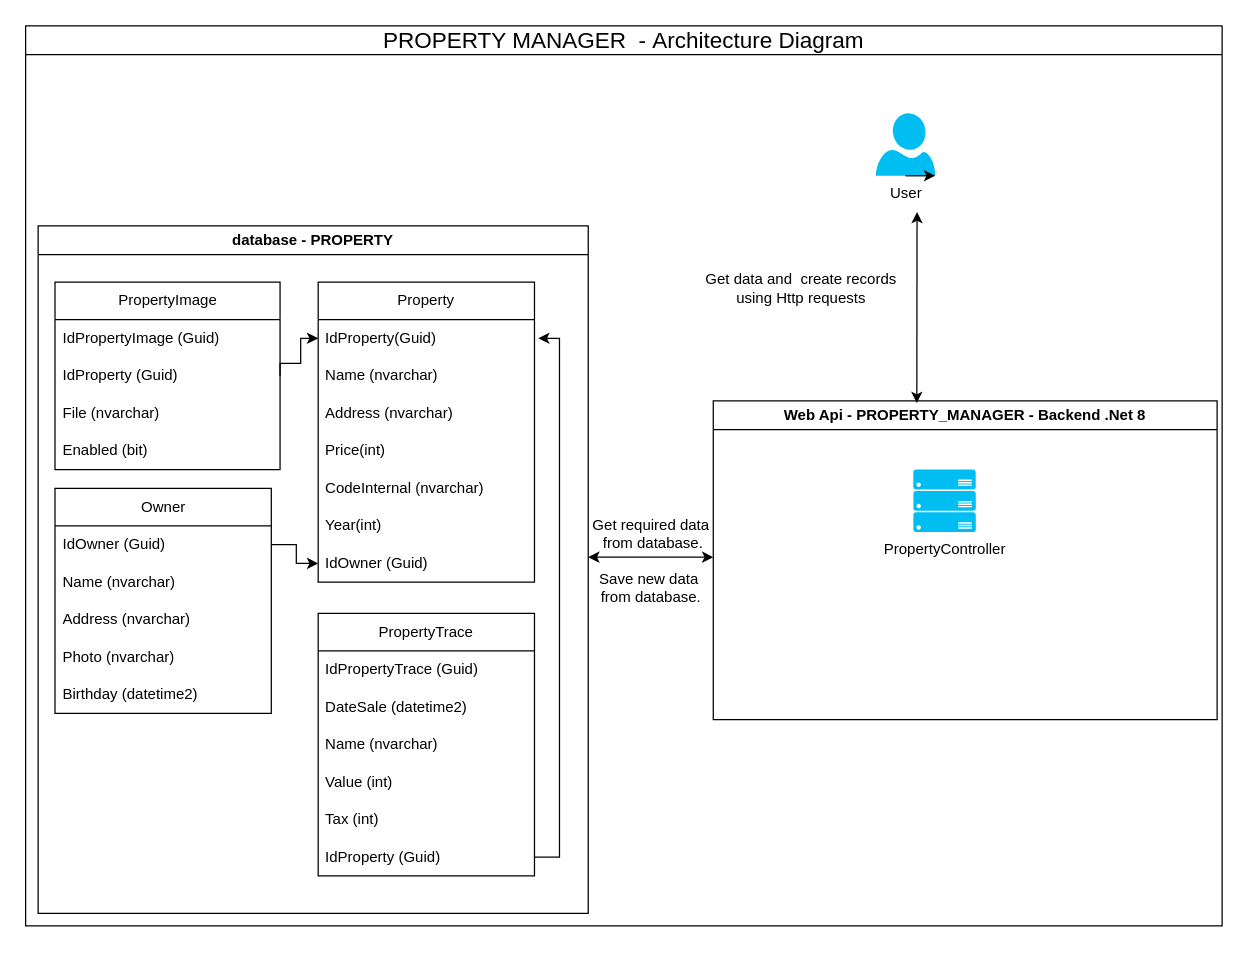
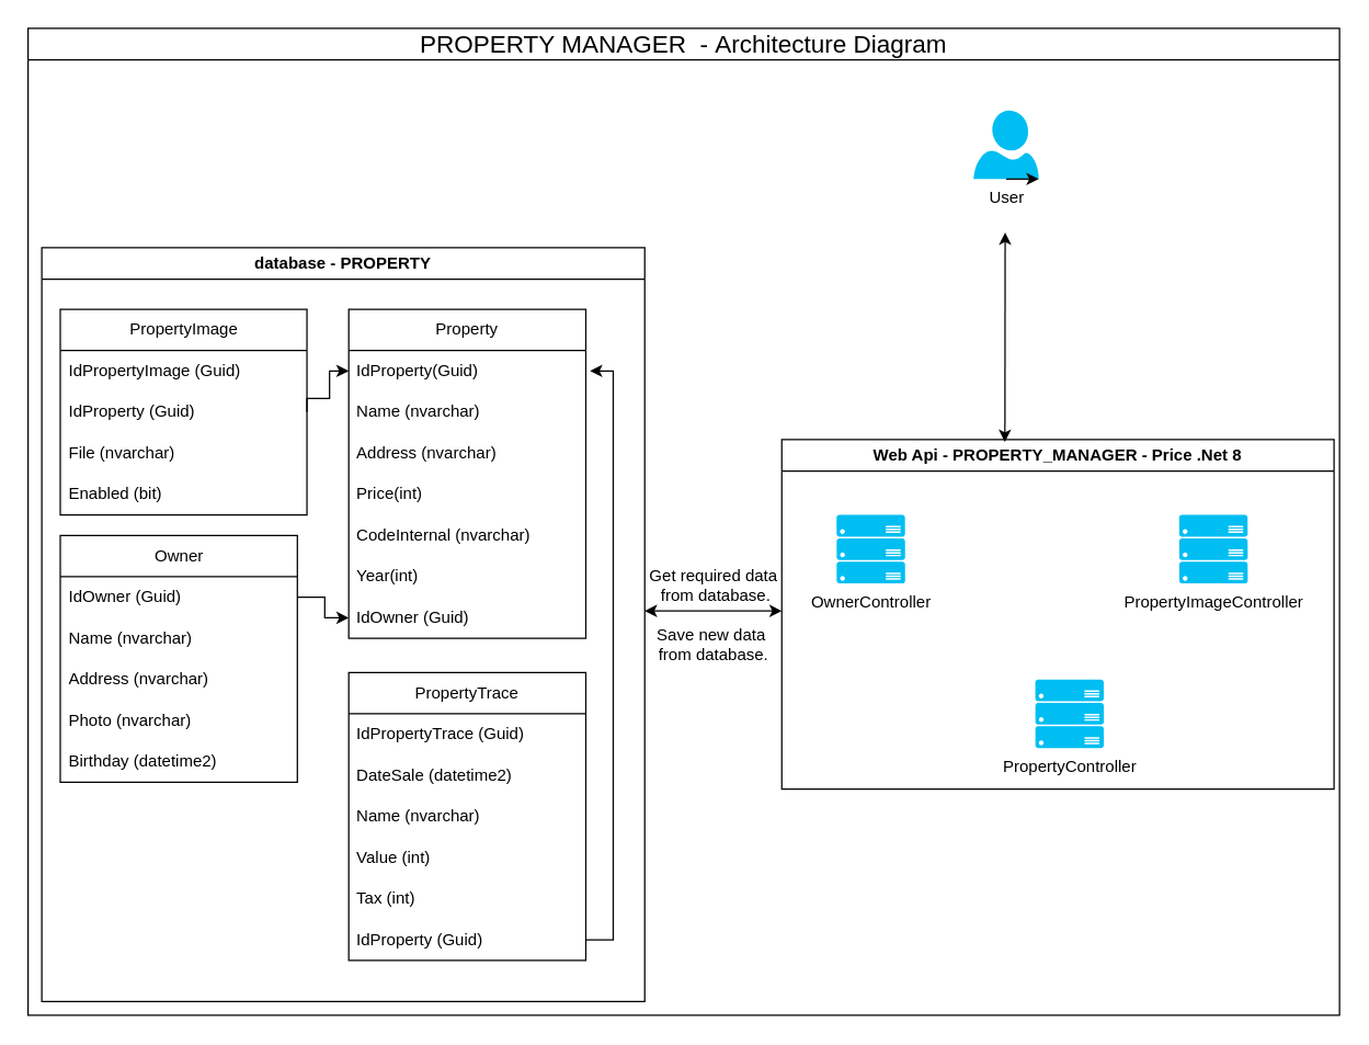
  <mxCell id="0" />
  <mxCell id="1" parent="0" />
  <mxCell id="2" value="&lt;span style=&quot;font-size: 18px; font-weight: 400; text-wrap: nowrap;&quot;&gt;PROPERTY MANAGER&amp;nbsp; -&amp;nbsp;Architecture Diagram&lt;/span&gt;" style="swimlane;whiteSpace=wrap;html=1;startSize=23;" parent="1" vertex="1"><mxGeometry x="20" y="20" width="957" height="720" as="geometry"><mxRectangle x="40" y="30" width="210" height="60" as="alternateBounds" /></mxGeometry></mxCell>
- <mxCell id="3" value="Web Api - PROPERTY_MANAGER - Backend .Net 8" style="swimlane;whiteSpace=wrap;html=1;" parent="2" vertex="1"><mxGeometry x="550" y="300" width="403" height="255" as="geometry" /></mxCell>
- <mxCell id="5" value="PropertyController" style="verticalLabelPosition=bottom;html=1;verticalAlign=top;align=center;strokeColor=none;fillColor=#00BEF2;shape=mxgraph.azure.server_rack;" parent="3" vertex="1"><mxGeometry x="160" y="55" width="50" height="50" as="geometry" /></mxCell>
+ <mxCell id="3" value="Web Api - PROPERTY_MANAGER - Price .Net 8" style="swimlane;whiteSpace=wrap;html=1;" parent="2" vertex="1"><mxGeometry x="550" y="300" width="403" height="255" as="geometry" /></mxCell>
+ <mxCell id="4" value="OwnerController" style="verticalLabelPosition=bottom;html=1;verticalAlign=top;align=center;strokeColor=none;fillColor=#00BEF2;shape=mxgraph.azure.server_rack;" parent="3" vertex="1"><mxGeometry x="40" y="55" width="50" height="50" as="geometry" /></mxCell>
+ <mxCell id="5" value="PropertyController" style="verticalLabelPosition=bottom;html=1;verticalAlign=top;align=center;strokeColor=none;fillColor=#00BEF2;shape=mxgraph.azure.server_rack;" parent="3" vertex="1"><mxGeometry x="185" y="175" width="50" height="50" as="geometry" /></mxCell>
+ <mxCell id="6" value="PropertyImageController" style="verticalLabelPosition=bottom;html=1;verticalAlign=top;align=center;strokeColor=none;fillColor=#00BEF2;shape=mxgraph.azure.server_rack;" parent="3" vertex="1"><mxGeometry x="290" y="55" width="50" height="50" as="geometry" /></mxCell>
  <mxCell id="7" value="" style="endArrow=classic;startArrow=classic;html=1;rounded=0;exitX=0.404;exitY=0.007;exitDx=0;exitDy=0;exitPerimeter=0;" parent="2" source="3" edge="1"><mxGeometry width="50" height="50" relative="1" as="geometry"><mxPoint x="740.066" y="300" as="sourcePoint" /><mxPoint x="713" y="149" as="targetPoint" /></mxGeometry></mxCell>
- <mxCell id="8" value="Get data and&amp;nbsp; create records&lt;div&gt;using Http requests&lt;/div&gt;" style="text;html=1;align=center;verticalAlign=middle;resizable=0;points=[];autosize=1;strokeColor=none;fillColor=none;" parent="2" vertex="1"><mxGeometry x="530" y="190" width="180" height="40" as="geometry" /></mxCell>
- <mxCell id="9" value="User" style="verticalLabelPosition=bottom;html=1;verticalAlign=top;align=center;strokeColor=none;fillColor=#00BEF2;shape=mxgraph.azure.user;" parent="2" vertex="1"><mxGeometry x="680" y="70" width="47.5" height="50" as="geometry" /></mxCell>
+ <mxCell id="9" value="User" style="verticalLabelPosition=bottom;html=1;verticalAlign=top;align=center;strokeColor=none;fillColor=#00BEF2;shape=mxgraph.azure.user;" parent="2" vertex="1"><mxGeometry x="690" y="60" width="47.5" height="50" as="geometry" /></mxCell>
  <mxCell id="10" value="database -&amp;nbsp;PROPERTY" style="swimlane;whiteSpace=wrap;html=1;" parent="2" vertex="1"><mxGeometry x="10" y="160" width="440" height="550" as="geometry" /></mxCell>
  <mxCell id="11" value="Owner" style="swimlane;fontStyle=0;childLayout=stackLayout;horizontal=1;startSize=30;horizontalStack=0;resizeParent=1;resizeParentMax=0;resizeLast=0;collapsible=1;marginBottom=0;whiteSpace=wrap;html=1;" parent="10" vertex="1"><mxGeometry x="13.5" y="210" width="173" height="180" as="geometry" /></mxCell>
  <mxCell id="12" value="IdOwner (Guid)" style="text;strokeColor=none;fillColor=none;align=left;verticalAlign=middle;spacingLeft=4;spacingRight=4;overflow=hidden;points=[[0,0.5],[1,0.5]];portConstraint=eastwest;rotatable=0;whiteSpace=wrap;html=1;" parent="11" vertex="1"><mxGeometry y="30" width="173" height="30" as="geometry" /></mxCell>
  <mxCell id="13" value="Name (nvarchar)" style="text;strokeColor=none;fillColor=none;align=left;verticalAlign=middle;spacingLeft=4;spacingRight=4;overflow=hidden;points=[[0,0.5],[1,0.5]];portConstraint=eastwest;rotatable=0;whiteSpace=wrap;html=1;" parent="11" vertex="1"><mxGeometry y="60" width="173" height="30" as="geometry" /></mxCell>
  <mxCell id="14" value="Address (nvarchar)" style="text;strokeColor=none;fillColor=none;align=left;verticalAlign=middle;spacingLeft=4;spacingRight=4;overflow=hidden;points=[[0,0.5],[1,0.5]];portConstraint=eastwest;rotatable=0;whiteSpace=wrap;html=1;" parent="11" vertex="1"><mxGeometry y="90" width="173" height="30" as="geometry" /></mxCell>
  <mxCell id="15" value="Photo (nvarchar)" style="text;strokeColor=none;fillColor=none;align=left;verticalAlign=middle;spacingLeft=4;spacingRight=4;overflow=hidden;points=[[0,0.5],[1,0.5]];portConstraint=eastwest;rotatable=0;whiteSpace=wrap;html=1;" parent="11" vertex="1"><mxGeometry y="120" width="173" height="30" as="geometry" /></mxCell>
  <mxCell id="16" value="Birthday (datetime2)" style="text;strokeColor=none;fillColor=none;align=left;verticalAlign=middle;spacingLeft=4;spacingRight=4;overflow=hidden;points=[[0,0.5],[1,0.5]];portConstraint=eastwest;rotatable=0;whiteSpace=wrap;html=1;" parent="11" vertex="1"><mxGeometry y="150" width="173" height="30" as="geometry" /></mxCell>
  <mxCell id="17" value="PropertyImage" style="swimlane;fontStyle=0;childLayout=stackLayout;horizontal=1;startSize=30;horizontalStack=0;resizeParent=1;resizeParentMax=0;resizeLast=0;collapsible=1;marginBottom=0;whiteSpace=wrap;html=1;" parent="10" vertex="1"><mxGeometry x="13.5" y="45" width="180" height="150" as="geometry" /></mxCell>
  <mxCell id="18" value="IdPropertyImage&amp;nbsp;(Guid)" style="text;strokeColor=none;fillColor=none;align=left;verticalAlign=middle;spacingLeft=4;spacingRight=4;overflow=hidden;points=[[0,0.5],[1,0.5]];portConstraint=eastwest;rotatable=0;whiteSpace=wrap;html=1;" parent="17" vertex="1"><mxGeometry y="30" width="180" height="30" as="geometry" /></mxCell>
  <mxCell id="19" value="IdProperty (Guid)" style="text;strokeColor=none;fillColor=none;align=left;verticalAlign=middle;spacingLeft=4;spacingRight=4;overflow=hidden;points=[[0,0.5],[1,0.5]];portConstraint=eastwest;rotatable=0;whiteSpace=wrap;html=1;" vertex="1" parent="17"><mxGeometry y="60" width="180" height="30" as="geometry" /></mxCell>
  <mxCell id="20" value="&lt;div&gt;&lt;span style=&quot;background-color: initial;&quot;&gt;File (nvarchar)&lt;/span&gt;&lt;br&gt;&lt;/div&gt;" style="text;strokeColor=none;fillColor=none;align=left;verticalAlign=middle;spacingLeft=4;spacingRight=4;overflow=hidden;points=[[0,0.5],[1,0.5]];portConstraint=eastwest;rotatable=0;whiteSpace=wrap;html=1;" parent="17" vertex="1"><mxGeometry y="90" width="180" height="30" as="geometry" /></mxCell>
  <mxCell id="21" value="&lt;div&gt;&lt;span style=&quot;background-color: initial;&quot;&gt;Enabled (&lt;/span&gt;&lt;span style=&quot;background-color: initial;&quot;&gt;bit)&lt;/span&gt;&lt;br&gt;&lt;/div&gt;" style="text;strokeColor=none;fillColor=none;align=left;verticalAlign=middle;spacingLeft=4;spacingRight=4;overflow=hidden;points=[[0,0.5],[1,0.5]];portConstraint=eastwest;rotatable=0;whiteSpace=wrap;html=1;" parent="17" vertex="1"><mxGeometry y="120" width="180" height="30" as="geometry" /></mxCell>
  <mxCell id="22" value="Property" style="swimlane;fontStyle=0;childLayout=stackLayout;horizontal=1;startSize=30;horizontalStack=0;resizeParent=1;resizeParentMax=0;resizeLast=0;collapsible=1;marginBottom=0;whiteSpace=wrap;html=1;" parent="10" vertex="1"><mxGeometry x="224" y="45" width="173" height="240" as="geometry"><mxRectangle x="-390" y="430" width="60" height="30" as="alternateBounds" /></mxGeometry></mxCell>
  <mxCell id="23" value="IdProperty(Guid)" style="text;strokeColor=none;fillColor=none;align=left;verticalAlign=middle;spacingLeft=4;spacingRight=4;overflow=hidden;points=[[0,0.5],[1,0.5]];portConstraint=eastwest;rotatable=0;whiteSpace=wrap;html=1;" parent="22" vertex="1"><mxGeometry y="30" width="173" height="30" as="geometry" /></mxCell>
  <mxCell id="24" value="Name (nvarchar)" style="text;strokeColor=none;fillColor=none;align=left;verticalAlign=middle;spacingLeft=4;spacingRight=4;overflow=hidden;points=[[0,0.5],[1,0.5]];portConstraint=eastwest;rotatable=0;whiteSpace=wrap;html=1;" parent="22" vertex="1"><mxGeometry y="60" width="173" height="30" as="geometry" /></mxCell>
  <mxCell id="25" value="Address (nvarchar)" style="text;strokeColor=none;fillColor=none;align=left;verticalAlign=middle;spacingLeft=4;spacingRight=4;overflow=hidden;points=[[0,0.5],[1,0.5]];portConstraint=eastwest;rotatable=0;whiteSpace=wrap;html=1;" parent="22" vertex="1"><mxGeometry y="90" width="173" height="30" as="geometry" /></mxCell>
  <mxCell id="26" value="Price(int)" style="text;strokeColor=none;fillColor=none;align=left;verticalAlign=middle;spacingLeft=4;spacingRight=4;overflow=hidden;points=[[0,0.5],[1,0.5]];portConstraint=eastwest;rotatable=0;whiteSpace=wrap;html=1;" parent="22" vertex="1"><mxGeometry y="120" width="173" height="30" as="geometry" /></mxCell>
  <mxCell id="27" value="CodeInternal (nvarchar)" style="text;strokeColor=none;fillColor=none;align=left;verticalAlign=middle;spacingLeft=4;spacingRight=4;overflow=hidden;points=[[0,0.5],[1,0.5]];portConstraint=eastwest;rotatable=0;whiteSpace=wrap;html=1;" parent="22" vertex="1"><mxGeometry y="150" width="173" height="30" as="geometry" /></mxCell>
  <mxCell id="28" value="Year(int)" style="text;strokeColor=none;fillColor=none;align=left;verticalAlign=middle;spacingLeft=4;spacingRight=4;overflow=hidden;points=[[0,0.5],[1,0.5]];portConstraint=eastwest;rotatable=0;whiteSpace=wrap;html=1;" parent="22" vertex="1"><mxGeometry y="180" width="173" height="30" as="geometry" /></mxCell>
  <mxCell id="29" value="IdOwner (Guid)" style="text;strokeColor=none;fillColor=none;align=left;verticalAlign=middle;spacingLeft=4;spacingRight=4;overflow=hidden;points=[[0,0.5],[1,0.5]];portConstraint=eastwest;rotatable=0;whiteSpace=wrap;html=1;" parent="22" vertex="1"><mxGeometry y="210" width="173" height="30" as="geometry" /></mxCell>
  <mxCell id="30" value="PropertyTrace" style="swimlane;fontStyle=0;childLayout=stackLayout;horizontal=1;startSize=30;horizontalStack=0;resizeParent=1;resizeParentMax=0;resizeLast=0;collapsible=1;marginBottom=0;whiteSpace=wrap;html=1;" parent="10" vertex="1"><mxGeometry x="224" y="310" width="173" height="210" as="geometry" /></mxCell>
  <mxCell id="31" value="IdPropertyTrace (Guid)" style="text;strokeColor=none;fillColor=none;align=left;verticalAlign=middle;spacingLeft=4;spacingRight=4;overflow=hidden;points=[[0,0.5],[1,0.5]];portConstraint=eastwest;rotatable=0;whiteSpace=wrap;html=1;" parent="30" vertex="1"><mxGeometry y="30" width="173" height="30" as="geometry" /></mxCell>
  <mxCell id="32" value="DateSale (datetime2)" style="text;strokeColor=none;fillColor=none;align=left;verticalAlign=middle;spacingLeft=4;spacingRight=4;overflow=hidden;points=[[0,0.5],[1,0.5]];portConstraint=eastwest;rotatable=0;whiteSpace=wrap;html=1;" parent="30" vertex="1"><mxGeometry y="60" width="173" height="30" as="geometry" /></mxCell>
  <mxCell id="33" value="Name (nvarchar)" style="text;strokeColor=none;fillColor=none;align=left;verticalAlign=middle;spacingLeft=4;spacingRight=4;overflow=hidden;points=[[0,0.5],[1,0.5]];portConstraint=eastwest;rotatable=0;whiteSpace=wrap;html=1;" parent="30" vertex="1"><mxGeometry y="90" width="173" height="30" as="geometry" /></mxCell>
  <mxCell id="34" value="Value (int)" style="text;strokeColor=none;fillColor=none;align=left;verticalAlign=middle;spacingLeft=4;spacingRight=4;overflow=hidden;points=[[0,0.5],[1,0.5]];portConstraint=eastwest;rotatable=0;whiteSpace=wrap;html=1;" parent="30" vertex="1"><mxGeometry y="120" width="173" height="30" as="geometry" /></mxCell>
  <mxCell id="35" value="Tax (int)" style="text;strokeColor=none;fillColor=none;align=left;verticalAlign=middle;spacingLeft=4;spacingRight=4;overflow=hidden;points=[[0,0.5],[1,0.5]];portConstraint=eastwest;rotatable=0;whiteSpace=wrap;html=1;" vertex="1" parent="30"><mxGeometry y="150" width="173" height="30" as="geometry" /></mxCell>
  <mxCell id="36" style="edgeStyle=orthogonalEdgeStyle;rounded=0;orthogonalLoop=1;jettySize=auto;html=1;" edge="1" parent="30" source="37"><mxGeometry relative="1" as="geometry"><mxPoint x="176" y="-220" as="targetPoint" /><Array as="points"><mxPoint x="193" y="195" /><mxPoint x="193" y="-220" /></Array></mxGeometry></mxCell>
  <mxCell id="37" value="IdProperty (Guid)" style="text;strokeColor=none;fillColor=none;align=left;verticalAlign=middle;spacingLeft=4;spacingRight=4;overflow=hidden;points=[[0,0.5],[1,0.5]];portConstraint=eastwest;rotatable=0;whiteSpace=wrap;html=1;" vertex="1" parent="30"><mxGeometry y="180" width="173" height="30" as="geometry" /></mxCell>
  <mxCell id="38" style="edgeStyle=orthogonalEdgeStyle;rounded=0;orthogonalLoop=1;jettySize=auto;html=1;exitX=1;exitY=0.5;exitDx=0;exitDy=0;entryX=0;entryY=0.5;entryDx=0;entryDy=0;" edge="1" parent="10" source="19" target="23"><mxGeometry relative="1" as="geometry"><Array as="points"><mxPoint x="194" y="110" /><mxPoint x="210" y="110" /><mxPoint x="210" y="90" /></Array></mxGeometry></mxCell>
  <mxCell id="39" style="edgeStyle=orthogonalEdgeStyle;rounded=0;orthogonalLoop=1;jettySize=auto;html=1;exitX=1;exitY=0.5;exitDx=0;exitDy=0;entryX=0;entryY=0.5;entryDx=0;entryDy=0;" edge="1" parent="10" source="12" target="29"><mxGeometry relative="1" as="geometry" /></mxCell>
  <mxCell id="40" value="Get required data&lt;div&gt;&amp;nbsp;from database.&lt;br&gt;&lt;br&gt;Save new data&amp;nbsp;&lt;/div&gt;&lt;div&gt;from database.&lt;/div&gt;" style="text;html=1;align=center;verticalAlign=middle;resizable=0;points=[];autosize=1;strokeColor=none;fillColor=none;" parent="2" vertex="1"><mxGeometry x="440" y="382.5" width="120" height="90" as="geometry" /></mxCell>
  <mxCell id="41" value="" style="endArrow=classic;startArrow=classic;html=1;rounded=0;" parent="2" edge="1"><mxGeometry width="50" height="50" relative="1" as="geometry"><mxPoint x="450" y="425" as="sourcePoint" /><mxPoint x="550" y="425" as="targetPoint" /><Array as="points"><mxPoint x="500" y="425" /></Array></mxGeometry></mxCell>
  <mxCell id="42" style="edgeStyle=orthogonalEdgeStyle;rounded=0;orthogonalLoop=1;jettySize=auto;html=1;exitX=0.5;exitY=1;exitDx=0;exitDy=0;exitPerimeter=0;entryX=1;entryY=1;entryDx=0;entryDy=0;entryPerimeter=0;" edge="1" parent="2" source="9" target="9"><mxGeometry relative="1" as="geometry" /></mxCell>
